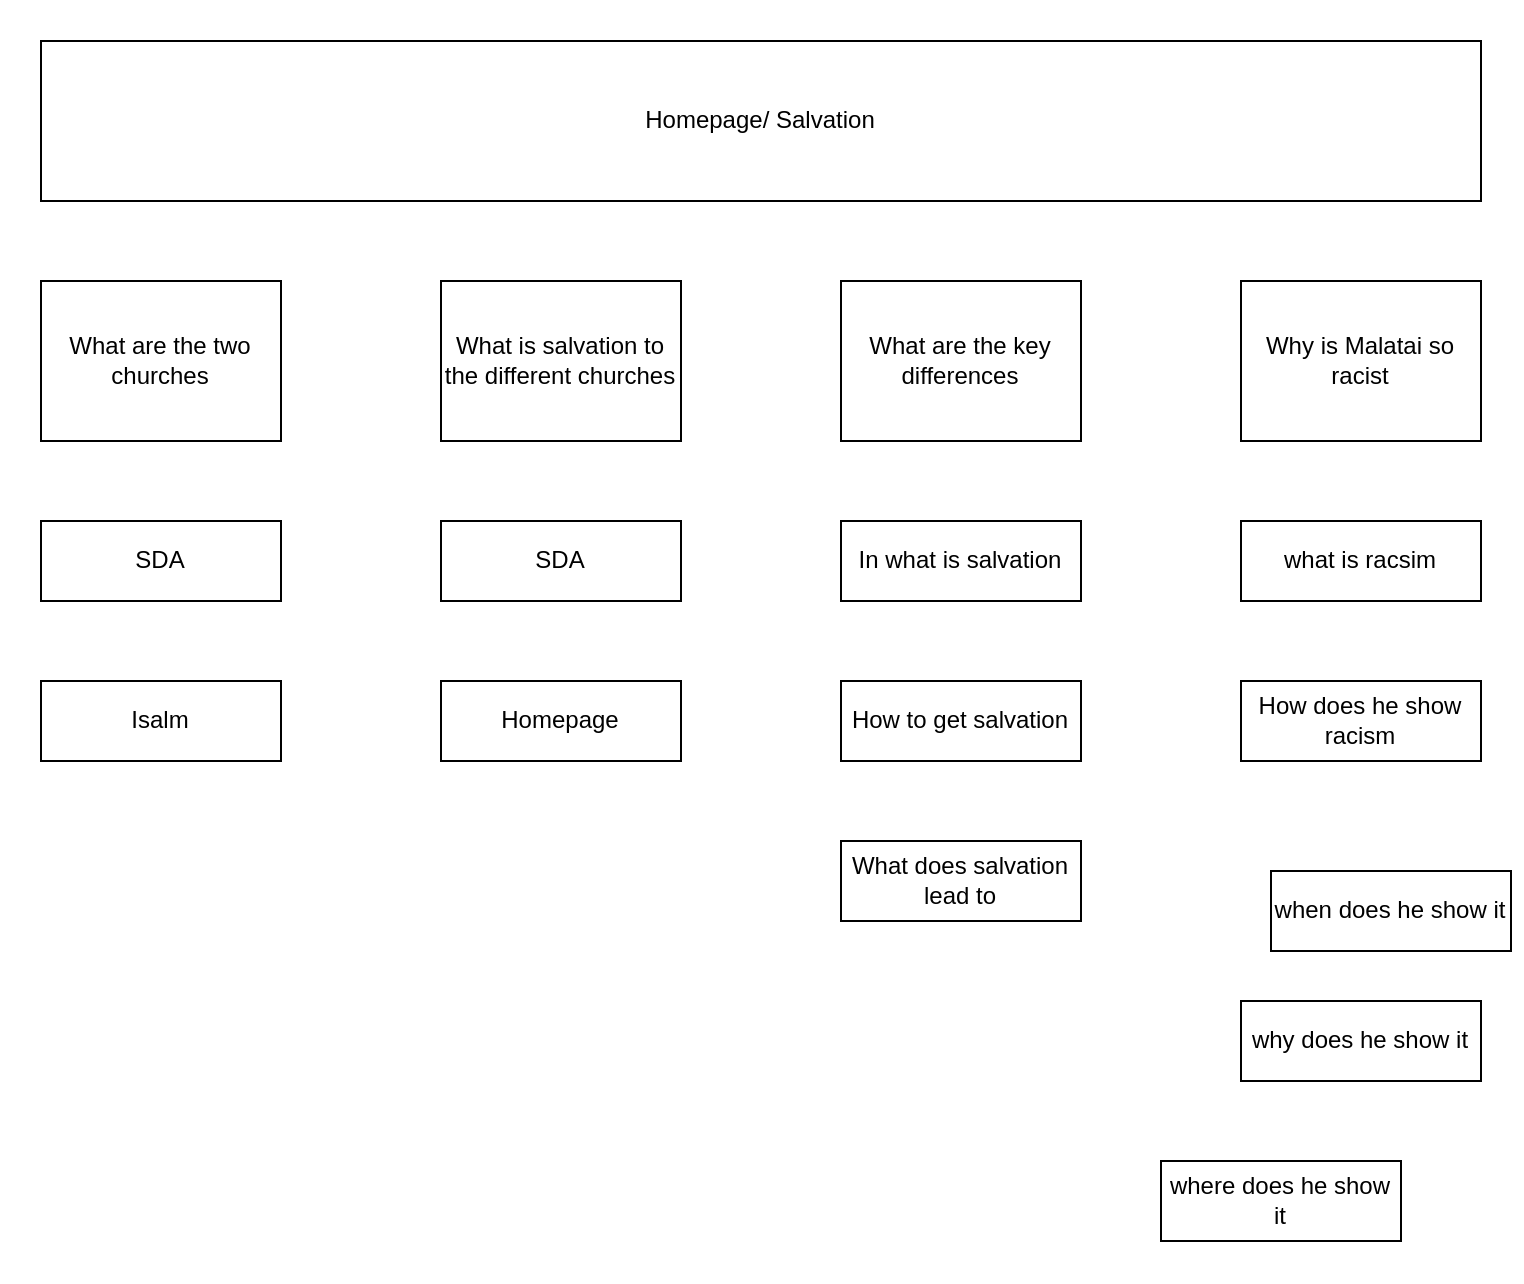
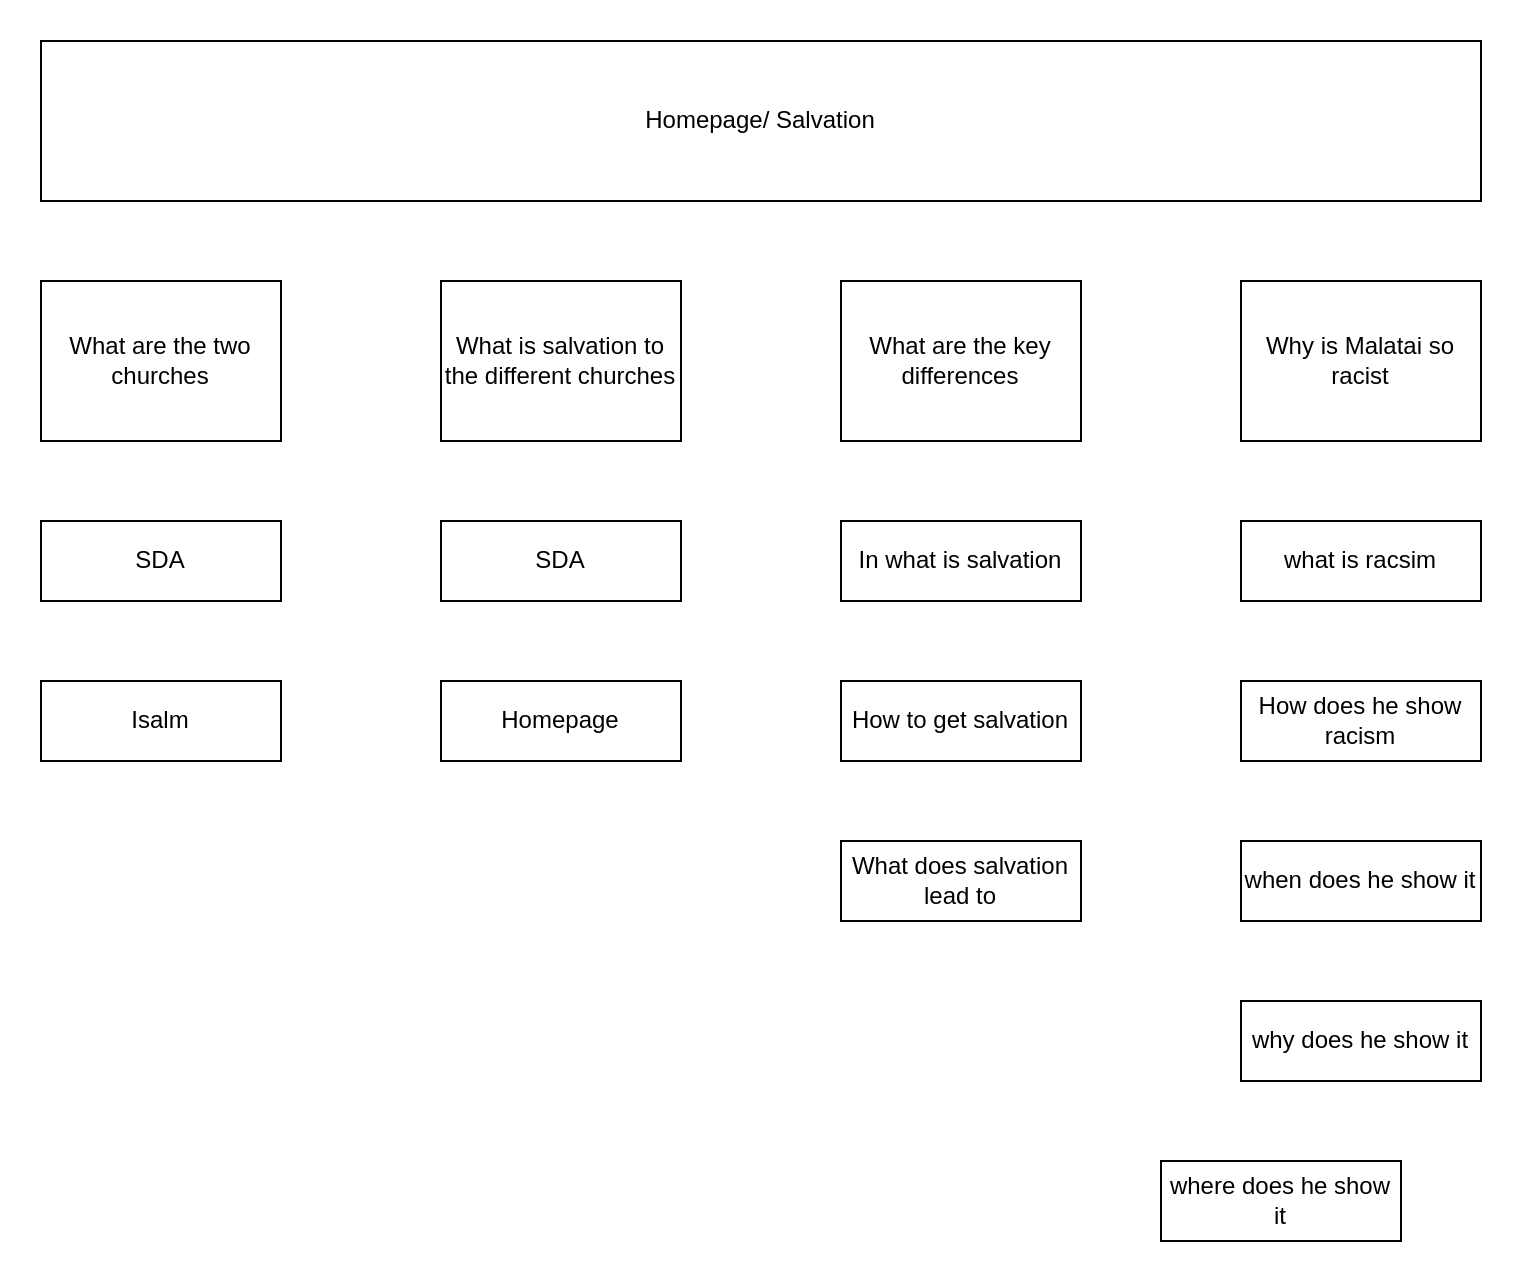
  <mxCell id="0" />
  <mxCell id="1" parent="0" />
  <mxCell id="2" value="Homepage/ Salvation" style="rounded=0;whiteSpace=wrap;html=1;" vertex="1" parent="1"><mxGeometry x="20" y="20" width="720" height="80" as="geometry" /></mxCell>
  <mxCell id="3" value="What are the two churches" style="rounded=0;whiteSpace=wrap;html=1;" vertex="1" parent="1"><mxGeometry x="20" y="140" width="120" height="80" as="geometry" /></mxCell>
  <mxCell id="4" value="What is salvation to the different churches" style="rounded=0;whiteSpace=wrap;html=1;" vertex="1" parent="1"><mxGeometry x="220" y="140" width="120" height="80" as="geometry" /></mxCell>
  <mxCell id="5" value="What are the key differences" style="rounded=0;whiteSpace=wrap;html=1;" vertex="1" parent="1"><mxGeometry x="420" y="140" width="120" height="80" as="geometry" /></mxCell>
  <mxCell id="6" value="Why is Malatai so racist" style="rounded=0;whiteSpace=wrap;html=1;" vertex="1" parent="1"><mxGeometry x="620" y="140" width="120" height="80" as="geometry" /></mxCell>
  <mxCell id="7" value="SDA" style="rounded=0;whiteSpace=wrap;html=1;" vertex="1" parent="1"><mxGeometry x="20" y="260" width="120" height="40" as="geometry" /></mxCell>
  <mxCell id="8" value="SDA" style="rounded=0;whiteSpace=wrap;html=1;" vertex="1" parent="1"><mxGeometry x="220" y="260" width="120" height="40" as="geometry" /></mxCell>
  <mxCell id="9" value="In what is salvation" style="rounded=0;whiteSpace=wrap;html=1;" vertex="1" parent="1"><mxGeometry x="420" y="260" width="120" height="40" as="geometry" /></mxCell>
  <mxCell id="10" value="what is racsim" style="rounded=0;whiteSpace=wrap;html=1;" vertex="1" parent="1"><mxGeometry x="620" y="260" width="120" height="40" as="geometry" /></mxCell>
  <mxCell id="11" value="Isalm" style="rounded=0;whiteSpace=wrap;html=1;" vertex="1" parent="1"><mxGeometry x="20" y="340" width="120" height="40" as="geometry" /></mxCell>
  <mxCell id="12" value="How to get salvation" style="rounded=0;whiteSpace=wrap;html=1;" vertex="1" parent="1"><mxGeometry x="420" y="340" width="120" height="40" as="geometry" /></mxCell>
  <mxCell id="13" value="Homepage" style="rounded=0;whiteSpace=wrap;html=1;" vertex="1" parent="1"><mxGeometry x="220" y="340" width="120" height="40" as="geometry" /></mxCell>
  <mxCell id="14" value="How does he show racism" style="rounded=0;whiteSpace=wrap;html=1;" vertex="1" parent="1"><mxGeometry x="620" y="340" width="120" height="40" as="geometry" /></mxCell>
- <mxCell id="15" value="when does he show it" style="rounded=0;whiteSpace=wrap;html=1;" vertex="1" parent="1"><mxGeometry x="635" y="435" width="120" height="40" as="geometry" /></mxCell>
+ <mxCell id="15" value="when does he show it" style="rounded=0;whiteSpace=wrap;html=1;" vertex="1" parent="1"><mxGeometry x="620" y="420" width="120" height="40" as="geometry" /></mxCell>
  <mxCell id="16" value="why does he show it" style="rounded=0;whiteSpace=wrap;html=1;" vertex="1" parent="1"><mxGeometry x="620" y="500" width="120" height="40" as="geometry" /></mxCell>
  <mxCell id="17" value="What does salvation lead to" style="rounded=0;whiteSpace=wrap;html=1;" vertex="1" parent="1"><mxGeometry x="420" y="420" width="120" height="40" as="geometry" /></mxCell>
  <mxCell id="18" value="where does he show it" style="rounded=0;whiteSpace=wrap;html=1;" vertex="1" parent="1"><mxGeometry x="580" y="580" width="120" height="40" as="geometry" /></mxCell>
